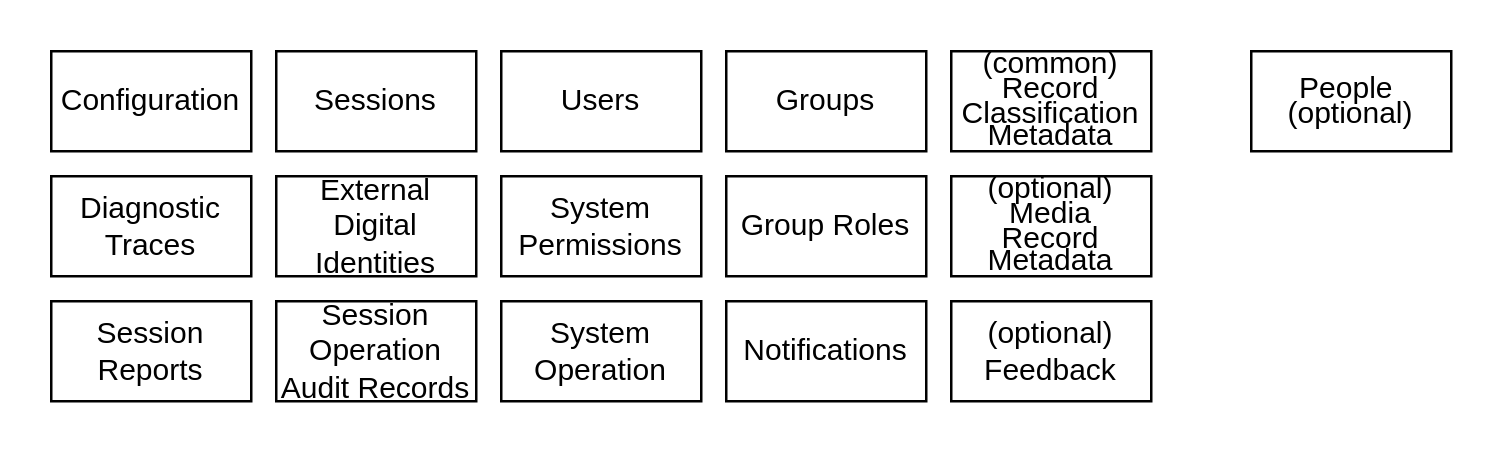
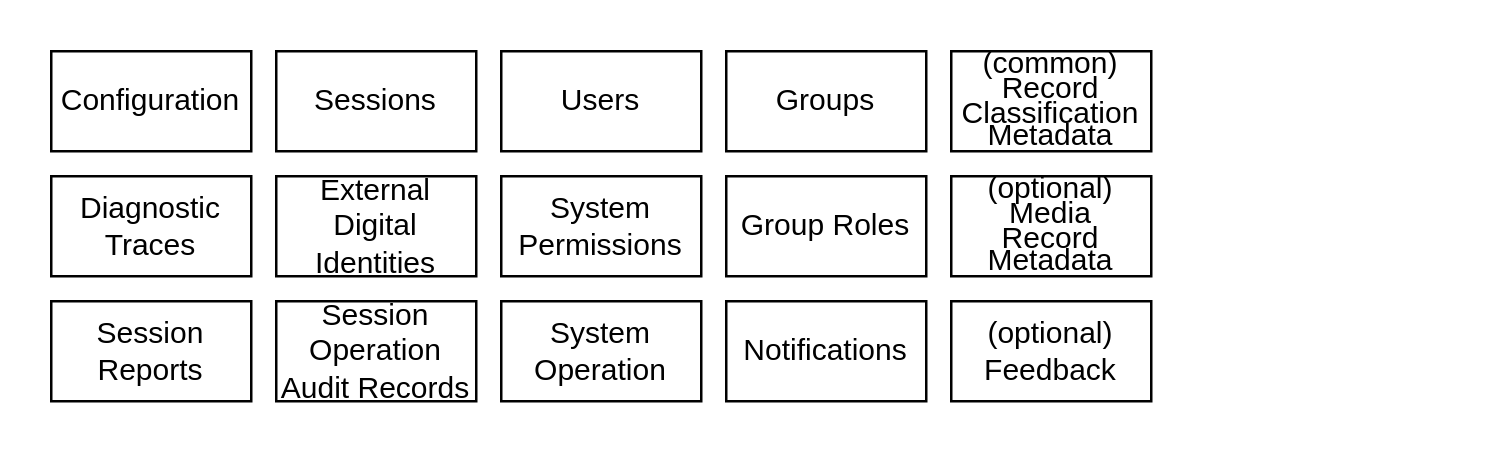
  <mxCell id="0" />
  <mxCell id="1" parent="0" />
  <mxCell id="2" value="Configuration" style="rounded=0;whiteSpace=wrap;html=1;" vertex="1" parent="1"><mxGeometry x="20" y="20" width="80" height="40" as="geometry" /></mxCell>
  <mxCell id="3" value="Diagnostic Traces" style="rounded=0;whiteSpace=wrap;html=1;" vertex="1" parent="1"><mxGeometry x="20" y="70" width="80" height="40" as="geometry" /></mxCell>
  <mxCell id="4" value="Session Reports" style="rounded=0;whiteSpace=wrap;html=1;" vertex="1" parent="1"><mxGeometry x="20" y="120" width="80" height="40" as="geometry" /></mxCell>
  <mxCell id="5" value="System Permissions" style="rounded=0;whiteSpace=wrap;html=1;" vertex="1" parent="1"><mxGeometry x="200" y="70" width="80" height="40" as="geometry" /></mxCell>
  <mxCell id="6" value="Sessions" style="rounded=0;whiteSpace=wrap;html=1;" vertex="1" parent="1"><mxGeometry x="110" y="20" width="80" height="40" as="geometry" /></mxCell>
  <mxCell id="7" value="Session Operation Audit Records" style="rounded=0;whiteSpace=wrap;html=1;" vertex="1" parent="1"><mxGeometry x="110" y="120" width="80" height="40" as="geometry" /></mxCell>
  <mxCell id="8" value="External Digital Identities" style="rounded=0;whiteSpace=wrap;html=1;" vertex="1" parent="1"><mxGeometry x="110" y="70" width="80" height="40" as="geometry" /></mxCell>
  <mxCell id="9" value="Users" style="rounded=0;whiteSpace=wrap;html=1;" vertex="1" parent="1"><mxGeometry x="200" y="20" width="80" height="40" as="geometry" /></mxCell>
  <mxCell id="10" value="Notifications" style="rounded=0;whiteSpace=wrap;html=1;" vertex="1" parent="1"><mxGeometry x="290" y="120" width="80" height="40" as="geometry" /></mxCell>
  <mxCell id="11" value="&lt;p style=&quot;line-height: 0.8;&quot;&gt;(common)&lt;br&gt;Record Classification&lt;br&gt;Metadata&lt;/p&gt;" style="rounded=0;whiteSpace=wrap;html=1;" vertex="1" parent="1"><mxGeometry x="380" y="20" width="80" height="40" as="geometry" /></mxCell>
  <mxCell id="12" value="&lt;p style=&quot;line-height: 0.8;&quot;&gt;(optional)&lt;br&gt;Media&lt;br&gt;Record&lt;br&gt;Metadata&lt;/p&gt;" style="rounded=0;whiteSpace=wrap;html=1;" vertex="1" parent="1"><mxGeometry x="380" y="70" width="80" height="40" as="geometry" /></mxCell>
  <mxCell id="13" value="(optional)&lt;br&gt;Feedback" style="rounded=0;whiteSpace=wrap;html=1;" vertex="1" parent="1"><mxGeometry x="380" y="120" width="80" height="40" as="geometry" /></mxCell>
  <mxCell id="14" value="System &lt;br&gt;Operation" style="rounded=0;whiteSpace=wrap;html=1;" vertex="1" parent="1"><mxGeometry x="200" y="120" width="80" height="40" as="geometry" /></mxCell>
  <mxCell id="15" value="Groups" style="rounded=0;whiteSpace=wrap;html=1;" vertex="1" parent="1"><mxGeometry x="290" y="20" width="80" height="40" as="geometry" /></mxCell>
  <mxCell id="16" value="Group Roles" style="rounded=0;whiteSpace=wrap;html=1;" vertex="1" parent="1"><mxGeometry x="290" y="70" width="80" height="40" as="geometry" /></mxCell>
- <mxCell id="17" value="&lt;p style=&quot;line-height: 0.8;&quot;&gt;People&amp;nbsp;&lt;br&gt;(optional)&lt;/p&gt;" style="rounded=0;whiteSpace=wrap;html=1;" vertex="1" parent="1"><mxGeometry x="500" y="20" width="80" height="40" as="geometry" /></mxCell>
